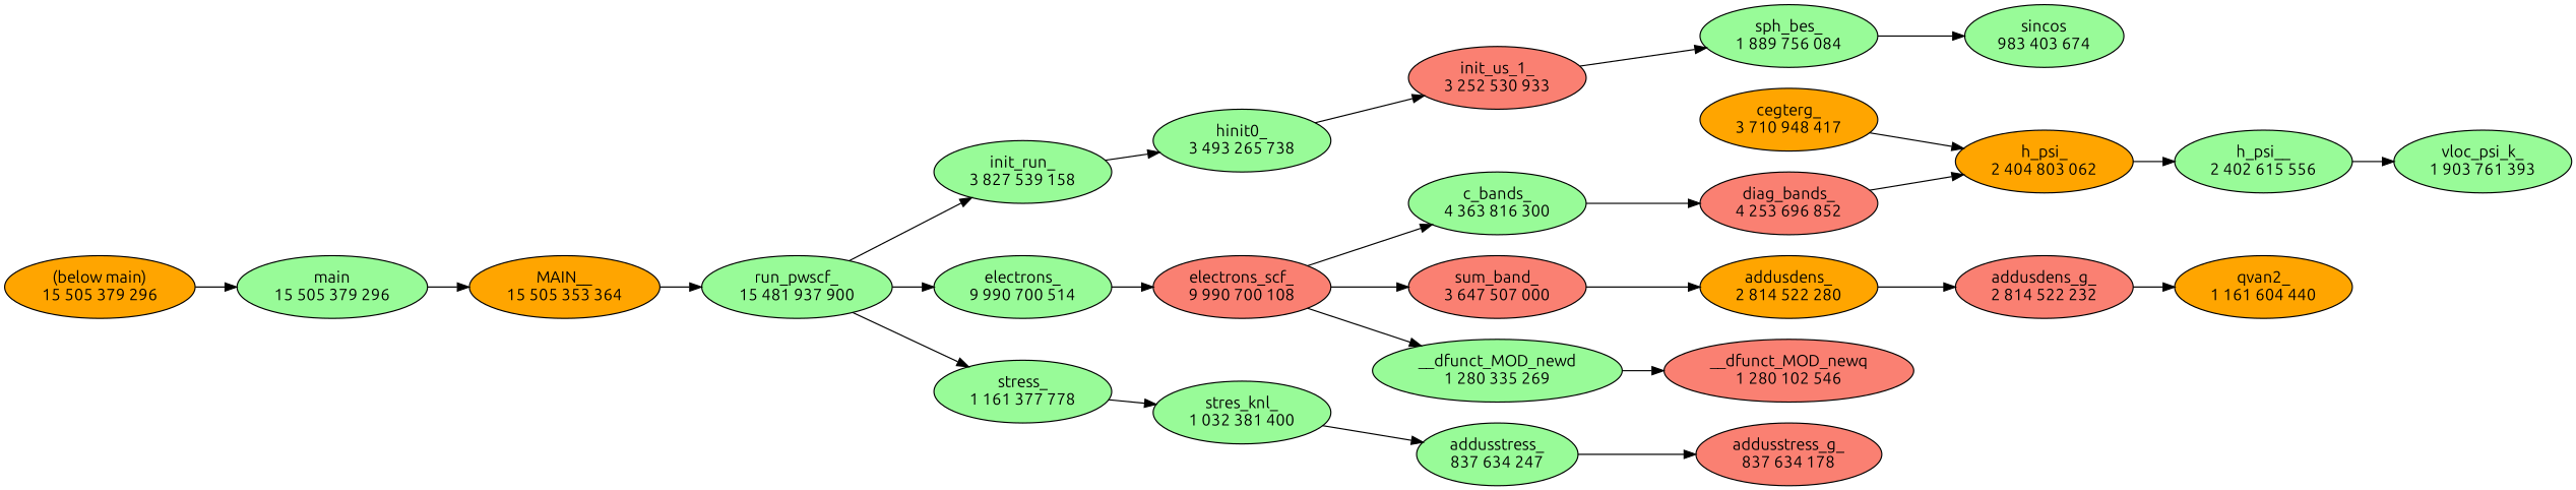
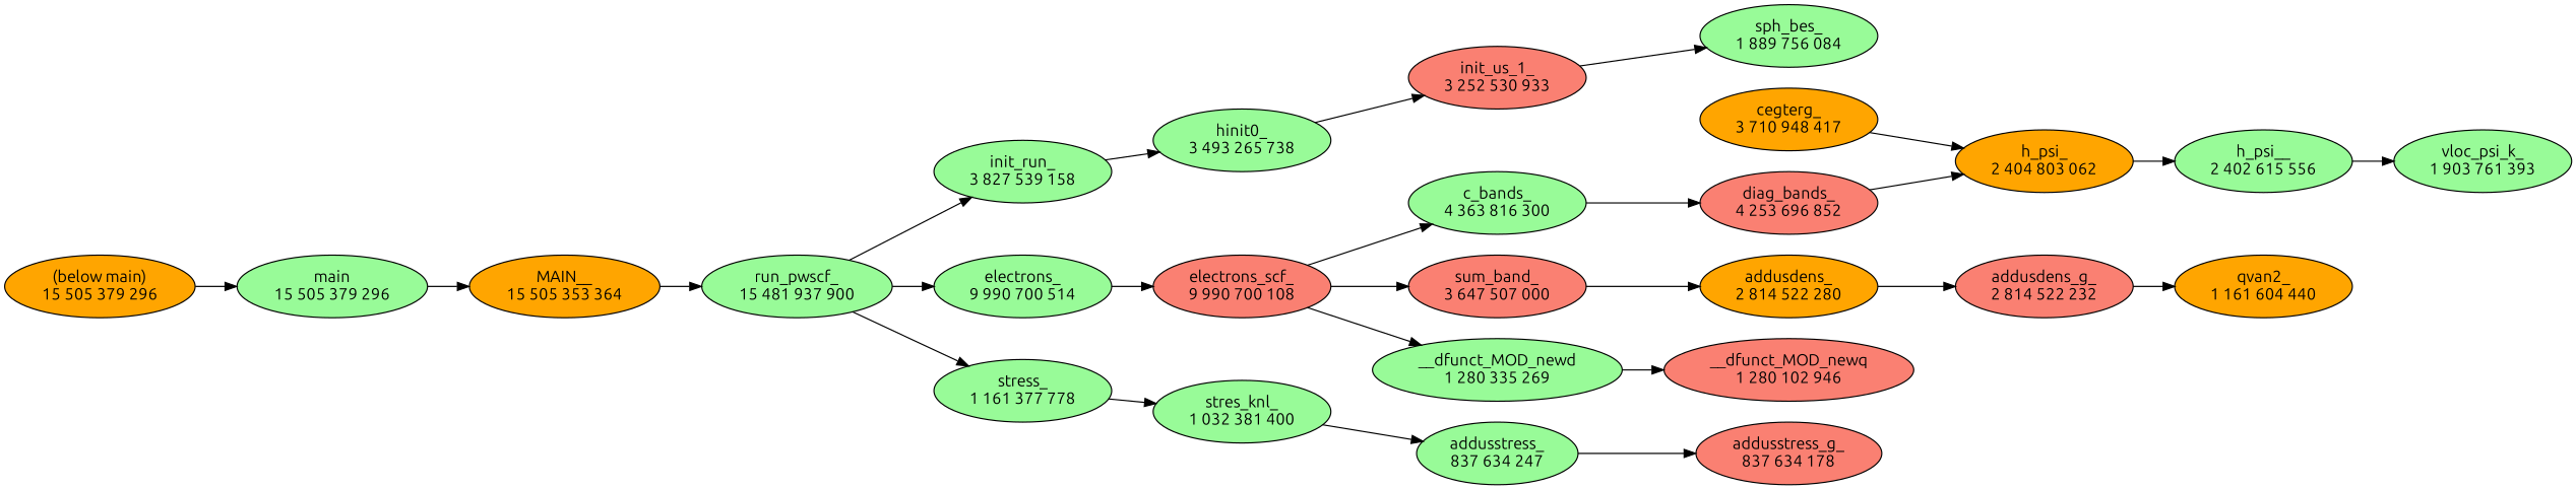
  digraph {
    fontname=Ubuntu
    rankdir=LR
    node [fillcolor=palegreen fontname=Ubuntu style=filled]
    edge [fontname=Ubuntu weight=3]
-   n1 [label="sincos\n983 403 674"]
    n2 [fillcolor=salmon label="diag_bands_\n4 253 696 852"]
    n3 [fillcolor=orange label="h_psi_\n2 404 803 062"]
    n4 [fillcolor=orange label="cegterg_\n3 710 948 417"]
    n5 [label="stres_knl_\n1 032 381 400"]
    n6 [label="addusstress_\n837 634 247"]
    n7 [fillcolor=salmon label="addusstress_g_\n837 634 178"]
    n8 [fillcolor=orange label="qvan2_\n1 161 604 440"]
    n9 [label="sph_bes_\n1 889 756 084"]
    n10 [fillcolor=salmon label="init_us_1_\n3 252 530 933"]
    n11 [fillcolor=orange label="addusdens_\n2 814 522 280"]
    n12 [fillcolor=salmon label="addusdens_g_\n2 814 522 232"]
    n13 [label="h_psi__\n2 402 615 556"]
    n14 [label="vloc_psi_k_\n1 903 761 393"]
    n15 [label="init_run_\n3 827 539 158"]
    n16 [label="hinit0_\n3 493 265 738"]
    n17 [label="__dfunct_MOD_newd\n1 280 335 269"]
-   n18 [fillcolor=salmon label="__dfunct_MOD_newq\n1 280 102 546"]
+   n18 [fillcolor=salmon label="__dfunct_MOD_newq\n1 280 102 946"]
    n19 [fillcolor=salmon label="electrons_scf_\n9 990 700 108"]
    n20 [fillcolor=salmon label="sum_band_\n3 647 507 000"]
    n21 [label="c_bands_\n4 363 816 300"]
    n22 [label="electrons_\n9 990 700 514"]
    n23 [label="run_pwscf_\n15 481 937 900"]
    n24 [label="stress_\n1 161 377 778"]
    n25 [label="main\n15 505 379 296"]
    n26 [fillcolor=orange label="MAIN__\n15 505 353 364"]
    n27 [fillcolor=orange label="(below main)\n15 505 379 296"]
    n2 -> n3
    n3 -> n13
    n4 -> n3
    n5 -> n6
    n6 -> n7
-   n9 -> n1
    n10 -> n9
    n11 -> n12
    n12 -> n8
    n13 -> n14
    n15 -> n16
    n16 -> n10
    n17 -> n18
    n19 -> n17
    n19 -> n20
    n19 -> n21
    n20 -> n11
    n21 -> n2
    n22 -> n19
    n23 -> n15
    n23 -> n22
    n23 -> n24
    n24 -> n5
    n25 -> n26
    n26 -> n23
    n27 -> n25
  }
